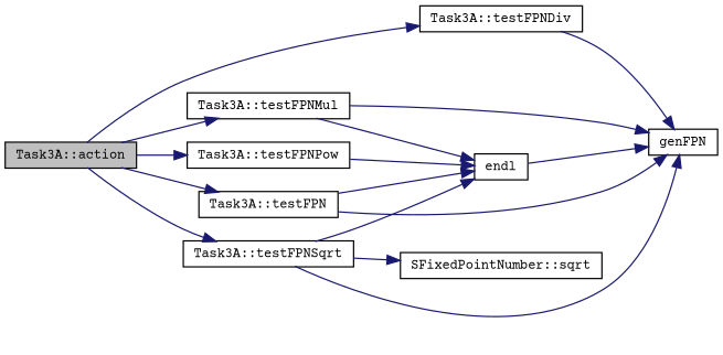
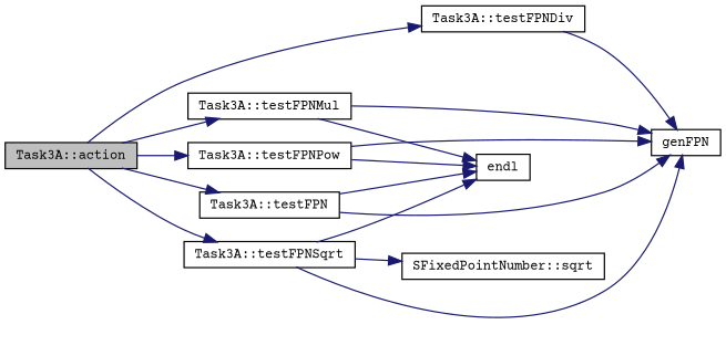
  digraph {
    fontname="Courier Prime"
    rankdir=LR
    node [color=black fontname="Courier Prime" fontsize=10 shape=record]
    edge [color=midnightblue fontname="Courier Prime" fontsize=10 labelfontname=FreeSans labelfontsize=10 style=solid]
    n1 [fillcolor=grey75 fontcolor=black height=0.2 label="Task3A::action" style=filled width=0.4]
    n2 [height=0.2 label="Task3A::testFPN" width=0.4]
    n3 [height=0.2 label="Task3A::testFPNMul" width=0.4]
    n4 [height=0.2 label="Task3A::testFPNDiv" width=0.4]
    n5 [height=0.2 label="Task3A::testFPNPow" width=0.4]
    n6 [height=0.2 label="Task3A::testFPNSqrt" width=0.4]
    n7 [height=0.2 label=genFPN width=0.4]
    n8 [height=0.2 label=endl width=0.4]
    n9 [height=0.2 label="SFixedPointNumber::sqrt" width=0.4]
    n1 -> n2
    n1 -> n3
    n1 -> n4
    n1 -> n5
    n1 -> n6
    n2 -> n7
    n2 -> n8
    n3 -> n7
    n3 -> n8
    n4 -> n7
-   n8 -> n7
+   n5 -> n7
    n5 -> n8
    n6 -> n7
    n6 -> n8
    n6 -> n9
  }
